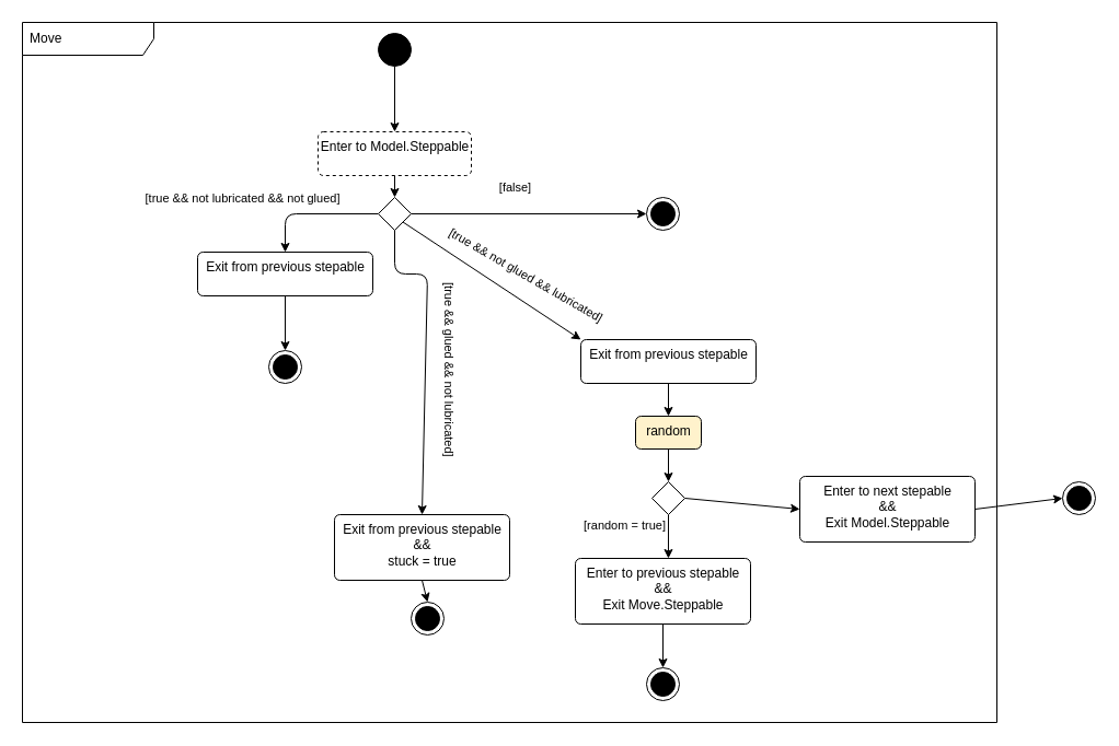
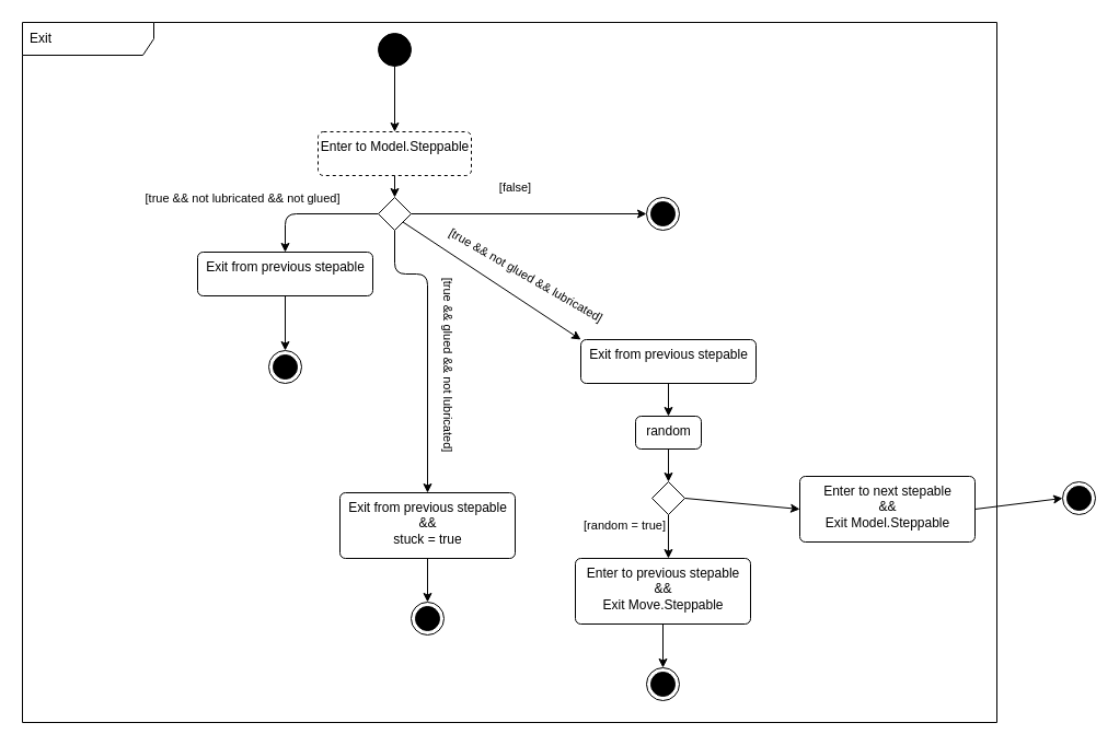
  <mxCell id="0" />
  <mxCell id="1" parent="0" />
- <mxCell id="2" value="Move" style="shape=umlFrame;whiteSpace=wrap;html=1;width=120;height=30;boundedLbl=1;verticalAlign=middle;align=left;spacingLeft=5;" parent="1" vertex="1"><mxGeometry x="20" y="20" width="890" height="640" as="geometry" /></mxCell>
+ <mxCell id="2" value="Exit" style="shape=umlFrame;whiteSpace=wrap;html=1;width=120;height=30;boundedLbl=1;verticalAlign=middle;align=left;spacingLeft=5;" parent="1" vertex="1"><mxGeometry x="20" y="20" width="890" height="640" as="geometry" /></mxCell>
  <mxCell id="3" style="edgeStyle=none;html=1;exitX=0.5;exitY=1;exitDx=0;exitDy=0;entryX=0.5;entryY=0;entryDx=0;entryDy=0;" parent="1" source="4" target="6" edge="1"><mxGeometry relative="1" as="geometry" /></mxCell>
  <mxCell id="4" value="" style="ellipse;fillColor=strokeColor;" parent="1" vertex="1"><mxGeometry x="345" y="30" width="30" height="30" as="geometry" /></mxCell>
  <mxCell id="5" style="edgeStyle=none;html=1;exitX=0.5;exitY=1;exitDx=0;exitDy=0;" parent="1" source="6" target="15" edge="1"><mxGeometry relative="1" as="geometry" /></mxCell>
  <mxCell id="6" value="Enter to Model.Steppable" style="html=1;align=center;verticalAlign=top;rounded=1;absoluteArcSize=1;arcSize=10;dashed=1;" parent="1" vertex="1"><mxGeometry x="290" y="120" width="140" height="40" as="geometry" /></mxCell>
  <mxCell id="7" style="edgeStyle=none;html=1;exitX=0;exitY=0.5;exitDx=0;exitDy=0;entryX=0.5;entryY=0;entryDx=0;entryDy=0;" parent="1" source="15" target="17" edge="1"><mxGeometry relative="1" as="geometry"><Array as="points"><mxPoint x="260" y="195" /></Array></mxGeometry></mxCell>
  <mxCell id="8" value="[true &amp;amp;&amp;amp; not lubricated &amp;amp;&amp;amp; not glued]" style="edgeLabel;html=1;align=center;verticalAlign=middle;resizable=0;points=[];" parent="7" vertex="1" connectable="0"><mxGeometry x="-0.162" y="-2" relative="1" as="geometry"><mxPoint x="-75" y="-13" as="offset" /></mxGeometry></mxCell>
  <mxCell id="9" style="edgeStyle=none;html=1;exitX=1;exitY=0.5;exitDx=0;exitDy=0;" parent="1" source="15" target="19" edge="1"><mxGeometry relative="1" as="geometry" /></mxCell>
  <mxCell id="10" value="[false]" style="edgeLabel;html=1;align=center;verticalAlign=middle;resizable=0;points=[];" parent="9" vertex="1" connectable="0"><mxGeometry x="-0.317" y="1" relative="1" as="geometry"><mxPoint x="21" y="-24" as="offset" /></mxGeometry></mxCell>
  <mxCell id="11" style="edgeStyle=none;html=1;exitX=0.5;exitY=1;exitDx=0;exitDy=0;entryX=0.5;entryY=0;entryDx=0;entryDy=0;" parent="1" source="15" target="21" edge="1"><mxGeometry relative="1" as="geometry"><Array as="points"><mxPoint x="360" y="250" /><mxPoint x="390" y="250" /></Array></mxGeometry></mxCell>
  <mxCell id="12" value="[true &amp;amp;&amp;amp; glued &amp;amp;&amp;amp; not lubricated]" style="edgeLabel;html=1;align=center;verticalAlign=middle;resizable=0;points=[];rotation=90;" parent="11" vertex="1" connectable="0"><mxGeometry x="-0.418" relative="1" as="geometry"><mxPoint x="20" y="73" as="offset" /></mxGeometry></mxCell>
  <mxCell id="13" style="edgeStyle=none;html=1;exitX=1;exitY=1;exitDx=0;exitDy=0;entryX=0;entryY=0;entryDx=0;entryDy=0;" parent="1" source="15" target="24" edge="1"><mxGeometry relative="1" as="geometry" /></mxCell>
  <mxCell id="14" value="[true &amp;amp;&amp;amp; not glued &amp;amp;&amp;amp; lubricated]" style="edgeLabel;html=1;align=center;verticalAlign=middle;resizable=0;points=[];rotation=30;" parent="13" vertex="1" connectable="0"><mxGeometry x="0.09" y="1" relative="1" as="geometry"><mxPoint x="23" y="-10" as="offset" /></mxGeometry></mxCell>
  <mxCell id="15" value="" style="rhombus;" parent="1" vertex="1"><mxGeometry x="345" y="180" width="30" height="30" as="geometry" /></mxCell>
  <mxCell id="16" style="edgeStyle=none;html=1;exitX=0.5;exitY=1;exitDx=0;exitDy=0;entryX=0.5;entryY=0;entryDx=0;entryDy=0;" parent="1" source="17" target="18" edge="1"><mxGeometry relative="1" as="geometry" /></mxCell>
  <mxCell id="17" value="Exit from previous stepable" style="html=1;align=center;verticalAlign=top;rounded=1;absoluteArcSize=1;arcSize=10;dashed=0;" parent="1" vertex="1"><mxGeometry x="180" y="230" width="160" height="40" as="geometry" /></mxCell>
  <mxCell id="18" value="" style="ellipse;html=1;shape=endState;fillColor=strokeColor;" parent="1" vertex="1"><mxGeometry x="245" y="320" width="30" height="30" as="geometry" /></mxCell>
  <mxCell id="19" value="" style="ellipse;html=1;shape=endState;fillColor=strokeColor;" parent="1" vertex="1"><mxGeometry x="590" y="180" width="30" height="30" as="geometry" /></mxCell>
  <mxCell id="20" style="edgeStyle=none;html=1;exitX=0.5;exitY=1;exitDx=0;exitDy=0;entryX=0.5;entryY=0;entryDx=0;entryDy=0;" parent="1" source="21" target="22" edge="1"><mxGeometry relative="1" as="geometry" /></mxCell>
- <mxCell id="21" value="Exit from previous stepable&lt;br&gt;&amp;amp;&amp;amp;&lt;br&gt;stuck = true" style="html=1;align=center;verticalAlign=top;rounded=1;absoluteArcSize=1;arcSize=10;dashed=0;" parent="1" vertex="1"><mxGeometry x="305" y="470" width="160" height="60" as="geometry" /></mxCell>
+ <mxCell id="21" value="Exit from previous stepable&lt;br&gt;&amp;amp;&amp;amp;&lt;br&gt;stuck = true" style="html=1;align=center;verticalAlign=top;rounded=1;absoluteArcSize=1;arcSize=10;dashed=0;" parent="1" vertex="1"><mxGeometry x="310" y="450" width="160" height="60" as="geometry" /></mxCell>
  <mxCell id="22" value="" style="ellipse;html=1;shape=endState;fillColor=strokeColor;" parent="1" vertex="1"><mxGeometry x="375" y="550" width="30" height="30" as="geometry" /></mxCell>
  <mxCell id="23" style="edgeStyle=none;html=1;exitX=0.5;exitY=1;exitDx=0;exitDy=0;entryX=0.5;entryY=0;entryDx=0;entryDy=0;" parent="1" source="24" target="26" edge="1"><mxGeometry relative="1" as="geometry" /></mxCell>
  <mxCell id="24" value="Exit from previous stepable" style="html=1;align=center;verticalAlign=top;rounded=1;absoluteArcSize=1;arcSize=10;dashed=0;" parent="1" vertex="1"><mxGeometry x="530" y="310" width="160" height="40" as="geometry" /></mxCell>
  <mxCell id="25" style="edgeStyle=none;html=1;exitX=0.5;exitY=1;exitDx=0;exitDy=0;" parent="1" source="26" target="30" edge="1"><mxGeometry relative="1" as="geometry" /></mxCell>
- <mxCell id="26" value="random" style="html=1;align=center;verticalAlign=top;rounded=1;absoluteArcSize=1;arcSize=10;dashed=0;fillColor=#fff2cc;" parent="1" vertex="1"><mxGeometry x="580" y="380" width="60" height="30" as="geometry" /></mxCell>
+ <mxCell id="26" value="random" style="html=1;align=center;verticalAlign=top;rounded=1;absoluteArcSize=1;arcSize=10;dashed=0;" parent="1" vertex="1"><mxGeometry x="580" y="380" width="60" height="30" as="geometry" /></mxCell>
  <mxCell id="27" style="edgeStyle=none;html=1;exitX=0.5;exitY=1;exitDx=0;exitDy=0;entryX=0.531;entryY=0;entryDx=0;entryDy=0;entryPerimeter=0;" parent="1" source="30" target="32" edge="1"><mxGeometry relative="1" as="geometry" /></mxCell>
  <mxCell id="28" value="[random = true]" style="edgeLabel;html=1;align=center;verticalAlign=middle;resizable=0;points=[];" parent="27" vertex="1" connectable="0"><mxGeometry x="-0.376" y="-1" relative="1" as="geometry"><mxPoint x="-39" y="-2" as="offset" /></mxGeometry></mxCell>
  <mxCell id="29" style="edgeStyle=none;html=1;exitX=1;exitY=0.5;exitDx=0;exitDy=0;entryX=0;entryY=0.5;entryDx=0;entryDy=0;" parent="1" source="30" target="34" edge="1"><mxGeometry relative="1" as="geometry" /></mxCell>
  <mxCell id="30" value="" style="rhombus;" parent="1" vertex="1"><mxGeometry x="595" y="440" width="30" height="30" as="geometry" /></mxCell>
  <mxCell id="31" style="edgeStyle=none;html=1;exitX=0.5;exitY=1;exitDx=0;exitDy=0;entryX=0.5;entryY=0;entryDx=0;entryDy=0;" parent="1" source="32" target="35" edge="1"><mxGeometry relative="1" as="geometry" /></mxCell>
  <mxCell id="32" value="Enter to previous stepable&lt;br&gt;&amp;amp;&amp;amp;&lt;br&gt;Exit Move.Steppable" style="html=1;align=center;verticalAlign=top;rounded=1;absoluteArcSize=1;arcSize=10;dashed=0;" parent="1" vertex="1"><mxGeometry x="525" y="510" width="160" height="60" as="geometry" /></mxCell>
  <mxCell id="33" style="edgeStyle=none;html=1;exitX=1;exitY=0.5;exitDx=0;exitDy=0;entryX=0;entryY=0.5;entryDx=0;entryDy=0;" parent="1" source="34" target="36" edge="1"><mxGeometry relative="1" as="geometry" /></mxCell>
  <mxCell id="34" value="Enter to next stepable&lt;br&gt;&amp;amp;&amp;amp;&lt;br&gt;Exit Model.Steppable" style="html=1;align=center;verticalAlign=top;rounded=1;absoluteArcSize=1;arcSize=10;dashed=0;" parent="1" vertex="1"><mxGeometry x="730" y="435" width="160" height="60" as="geometry" /></mxCell>
  <mxCell id="35" value="" style="ellipse;html=1;shape=endState;fillColor=strokeColor;" parent="1" vertex="1"><mxGeometry x="590" y="610" width="30" height="30" as="geometry" /></mxCell>
  <mxCell id="36" value="" style="ellipse;html=1;shape=endState;fillColor=strokeColor;" parent="1" vertex="1"><mxGeometry x="970" y="440" width="30" height="30" as="geometry" /></mxCell>
